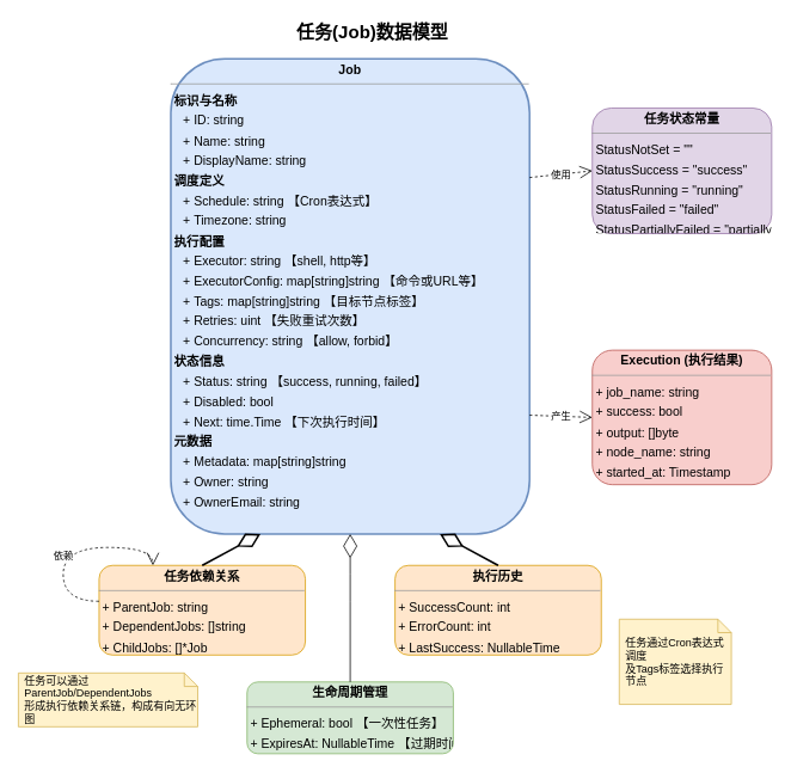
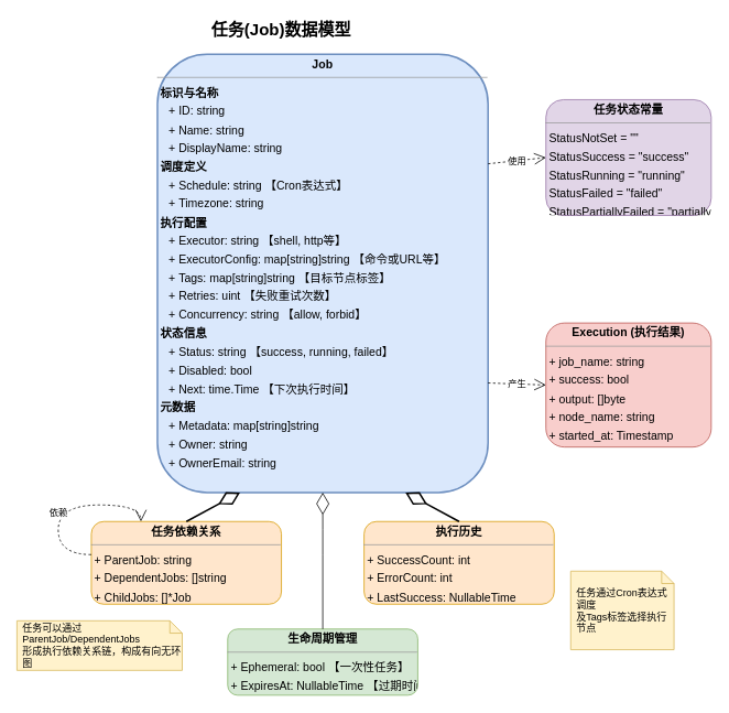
  <mxCell id="0" />
  <mxCell id="1" parent="0" />
- <mxCell id="2" value="&lt;font style=&quot;font-size: 20px;&quot;&gt;&lt;b&gt;任务(Job)数据模型&lt;/b&gt;&lt;/font&gt;" style="text;html=1;strokeColor=none;fillColor=none;align=center;verticalAlign=middle;whiteSpace=wrap;rounded=0;" vertex="1" parent="1"><mxGeometry x="230" y="20" width="370" height="30" as="geometry" /></mxCell>
+ <mxCell id="2" value="&lt;font style=&quot;font-size: 20px;&quot;&gt;&lt;b&gt;任务(Job)数据模型&lt;/b&gt;&lt;/font&gt;" style="text;html=1;strokeColor=none;fillColor=none;align=center;verticalAlign=middle;whiteSpace=wrap;rounded=0;" vertex="1" parent="1"><mxGeometry x="155" y="20" width="370" height="30" as="geometry" /></mxCell>
  <mxCell id="3" value="&lt;p style=&quot;margin:0px;margin-top:4px;text-align:center;&quot;&gt;&lt;b&gt;Job&lt;/b&gt;&lt;/p&gt;&lt;hr size=&quot;1&quot;&gt;&lt;p style=&quot;margin:0 0 0 4px;line-height:1.6;&quot;&gt;&lt;b&gt;标识与名称&lt;/b&gt;&lt;/p&gt;&lt;p style=&quot;margin:0 0 0 14px;line-height:1.6;&quot;&gt;+ ID: string&lt;br&gt;+ Name: string&lt;br&gt;+ DisplayName: string&lt;/p&gt;&lt;p style=&quot;margin:0 0 0 4px;line-height:1.6;&quot;&gt;&lt;b&gt;调度定义&lt;/b&gt;&lt;/p&gt;&lt;p style=&quot;margin:0 0 0 14px;line-height:1.6;&quot;&gt;+ Schedule: string 【Cron表达式】&lt;br&gt;+ Timezone: string&lt;/p&gt;&lt;p style=&quot;margin:0 0 0 4px;line-height:1.6;&quot;&gt;&lt;b&gt;执行配置&lt;/b&gt;&lt;/p&gt;&lt;p style=&quot;margin:0 0 0 14px;line-height:1.6;&quot;&gt;+ Executor: string 【shell, http等】&lt;br&gt;+ ExecutorConfig: map[string]string 【命令或URL等】&lt;br&gt;+ Tags: map[string]string 【目标节点标签】&lt;br&gt;+ Retries: uint 【失败重试次数】&lt;br&gt;+ Concurrency: string 【allow, forbid】&lt;/p&gt;&lt;p style=&quot;margin:0 0 0 4px;line-height:1.6;&quot;&gt;&lt;b&gt;状态信息&lt;/b&gt;&lt;/p&gt;&lt;p style=&quot;margin:0 0 0 14px;line-height:1.6;&quot;&gt;+ Status: string 【success, running, failed】&lt;br&gt;+ Disabled: bool&lt;br&gt;+ Next: time.Time 【下次执行时间】&lt;/p&gt;&lt;p style=&quot;margin:0 0 0 4px;line-height:1.6;&quot;&gt;&lt;b&gt;元数据&lt;/b&gt;&lt;/p&gt;&lt;p style=&quot;margin:0 0 0 14px;line-height:1.6;&quot;&gt;+ Metadata: map[string]string&lt;br&gt;+ Owner: string&lt;br&gt;+ OwnerEmail: string&lt;/p&gt;" style="verticalAlign=top;align=left;overflow=fill;fontSize=14;fontFamily=Helvetica;html=1;rounded=1;shadow=0;comic=0;labelBackgroundColor=none;strokeWidth=2;fillColor=#dae8fc;strokeColor=#6c8ebf;" vertex="1" parent="1"><mxGeometry x="190" y="65" width="400" height="530" as="geometry" /></mxCell>
  <mxCell id="4" value="&lt;p style=&quot;margin:0px;margin-top:4px;text-align:center;&quot;&gt;&lt;b&gt;任务依赖关系&lt;/b&gt;&lt;/p&gt;&lt;hr size=&quot;1&quot;&gt;&lt;p style=&quot;margin:0 0 0 4px;line-height:1.6;&quot;&gt;+ ParentJob: string&lt;br&gt;+ DependentJobs: []string&lt;br&gt;+ ChildJobs: []*Job&lt;/p&gt;" style="verticalAlign=top;align=left;overflow=fill;fontSize=14;fontFamily=Helvetica;html=1;rounded=1;shadow=0;comic=0;labelBackgroundColor=none;strokeWidth=1;fillColor=#ffe6cc;strokeColor=#d79b00;" vertex="1" parent="1"><mxGeometry x="110" y="630" width="230" height="100" as="geometry" /></mxCell>
  <mxCell id="5" value="&lt;p style=&quot;margin:0px;margin-top:4px;text-align:center;&quot;&gt;&lt;b&gt;执行历史&lt;/b&gt;&lt;/p&gt;&lt;hr size=&quot;1&quot;&gt;&lt;p style=&quot;margin:0 0 0 4px;line-height:1.6;&quot;&gt;+ SuccessCount: int&lt;br&gt;+ ErrorCount: int&lt;br&gt;+ LastSuccess: NullableTime&lt;br&gt;+ LastError: NullableTime&lt;/p&gt;" style="verticalAlign=top;align=left;overflow=fill;fontSize=14;fontFamily=Helvetica;html=1;rounded=1;shadow=0;comic=0;labelBackgroundColor=none;strokeWidth=1;fillColor=#ffe6cc;strokeColor=#d79b00;" vertex="1" parent="1"><mxGeometry x="440" y="630" width="230" height="100" as="geometry" /></mxCell>
  <mxCell id="6" value="&lt;p style=&quot;margin:0px;margin-top:4px;text-align:center;&quot;&gt;&lt;b&gt;生命周期管理&lt;/b&gt;&lt;/p&gt;&lt;hr size=&quot;1&quot;&gt;&lt;p style=&quot;margin:0 0 0 4px;line-height:1.6;&quot;&gt;+ Ephemeral: bool 【一次性任务】&lt;br&gt;+ ExpiresAt: NullableTime 【过期时间】&lt;/p&gt;" style="verticalAlign=top;align=left;overflow=fill;fontSize=14;fontFamily=Helvetica;html=1;rounded=1;shadow=0;comic=0;labelBackgroundColor=none;strokeWidth=1;fillColor=#d5e8d4;strokeColor=#82b366;" vertex="1" parent="1"><mxGeometry x="275" y="760" width="230" height="80" as="geometry" /></mxCell>
  <mxCell id="7" value="&lt;p style=&quot;margin:0px;margin-top:4px;text-align:center;&quot;&gt;&lt;b&gt;Execution (执行结果)&lt;/b&gt;&lt;/p&gt;&lt;hr size=&quot;1&quot;&gt;&lt;p style=&quot;margin:0 0 0 4px;line-height:1.6;&quot;&gt;+ job_name: string&lt;br&gt;+ success: bool&lt;br&gt;+ output: []byte&lt;br&gt;+ node_name: string&lt;br&gt;+ started_at: Timestamp&lt;br&gt;+ finished_at: Timestamp&lt;/p&gt;" style="verticalAlign=top;align=left;overflow=fill;fontSize=14;fontFamily=Helvetica;html=1;rounded=1;shadow=0;comic=0;labelBackgroundColor=none;strokeWidth=1;fillColor=#f8cecc;strokeColor=#b85450;" vertex="1" parent="1"><mxGeometry x="660" y="390" width="200" height="150" as="geometry" /></mxCell>
  <mxCell id="8" value="&lt;p style=&quot;margin:0px;margin-top:4px;text-align:center;&quot;&gt;&lt;b&gt;任务状态常量&lt;/b&gt;&lt;/p&gt;&lt;hr size=&quot;1&quot;&gt;&lt;p style=&quot;margin:0 0 0 4px;line-height:1.6;&quot;&gt;StatusNotSet = &quot;&quot;&lt;br&gt;StatusSuccess = &quot;success&quot;&lt;br&gt;StatusRunning = &quot;running&quot;&lt;br&gt;StatusFailed = &quot;failed&quot;&lt;br&gt;StatusPartiallyFailed = &quot;partially_failed&quot;&lt;/p&gt;" style="verticalAlign=top;align=left;overflow=fill;fontSize=14;fontFamily=Helvetica;html=1;rounded=1;shadow=0;comic=0;labelBackgroundColor=none;strokeWidth=1;fillColor=#e1d5e7;strokeColor=#9673a6;" vertex="1" parent="1"><mxGeometry x="660" width="200" height="140" as="geometry" y="120" /></mxCell>
  <mxCell id="9" value="" style="endArrow=diamondThin;endFill=0;endSize=24;html=1;rounded=0;exitX=0.5;exitY=0;exitDx=0;exitDy=0;entryX=0.25;entryY=1;entryDx=0;entryDy=0;strokeWidth=2;" edge="1" parent="1" source="4" target="3"><mxGeometry width="160" relative="1" as="geometry"><mxPoint x="520" y="520" as="sourcePoint" /><mxPoint x="680" y="520" as="targetPoint" /></mxGeometry></mxCell>
  <mxCell id="10" value="" style="endArrow=diamondThin;endFill=0;endSize=24;html=1;rounded=0;exitX=0.5;exitY=0;exitDx=0;exitDy=0;entryX=0.75;entryY=1;entryDx=0;entryDy=0;strokeWidth=2;" edge="1" parent="1" source="5" target="3"><mxGeometry width="160" relative="1" as="geometry"><mxPoint x="520" y="520" as="sourcePoint" /><mxPoint x="680" y="520" as="targetPoint" /></mxGeometry></mxCell>
  <mxCell id="11" value="" style="endArrow=diamondThin;endFill=0;endSize=24;html=1;rounded=0;exitX=0.5;exitY=0;exitDx=0;exitDy=0;entryX=0.5;entryY=1;entryDx=0;entryDy=0;strokeWidth=1;" edge="1" parent="1" source="6" target="3"><mxGeometry width="160" relative="1" as="geometry"><mxPoint x="520" y="520" as="sourcePoint" /><mxPoint x="680" y="520" as="targetPoint" /><Array as="points"><mxPoint x="390" y="670" /><mxPoint x="390" y="640" /></Array></mxGeometry></mxCell>
  <mxCell id="12" value="使用" style="endArrow=open;endFill=0;endSize=12;html=1;rounded=0;exitX=1;exitY=0.25;exitDx=0;exitDy=0;entryX=0;entryY=0.5;entryDx=0;entryDy=0;dashed=1;strokeWidth=1;" edge="1" parent="1" source="3" target="8"><mxGeometry width="160" relative="1" as="geometry"><mxPoint x="520" y="520" as="sourcePoint" /><mxPoint x="680" y="520" as="targetPoint" /></mxGeometry></mxCell>
  <mxCell id="13" value="产生" style="endArrow=open;endFill=0;endSize=12;html=1;rounded=0;exitX=1;exitY=0.75;exitDx=0;exitDy=0;entryX=0;entryY=0.5;entryDx=0;entryDy=0;dashed=1;strokeWidth=1;" edge="1" parent="1" source="3" target="7"><mxGeometry width="160" relative="1" as="geometry"><mxPoint x="520" y="520" as="sourcePoint" /><mxPoint x="680" y="520" as="targetPoint" /></mxGeometry></mxCell>
  <mxCell id="14" value="依赖" style="endArrow=open;endFill=0;endSize=12;html=1;rounded=0;edgeStyle=orthogonalEdgeStyle;curved=1;strokeWidth=1;dashed=1;" edge="1" parent="1"><mxGeometry x="-0.095" y="-10" width="160" relative="1" as="geometry"><mxPoint x="110" y="670" as="sourcePoint" /><mxPoint x="170" y="630" as="targetPoint" /><Array as="points"><mxPoint x="70" y="670" /><mxPoint x="70" y="610" /><mxPoint x="170" y="610" /></Array><mxPoint as="offset" /></mxGeometry></mxCell>
  <mxCell id="15" value="任务可以通过ParentJob/DependentJobs&#10;形成执行依赖关系链，构成有向无环图" style="shape=note;size=15;align=left;spacingLeft=5;html=1;whiteSpace=wrap;fillColor=#fff2cc;strokeColor=#d6b656;" vertex="1" parent="1"><mxGeometry x="20" y="750" width="200" height="60" as="geometry" /></mxCell>
  <mxCell id="16" value="任务通过Cron表达式调度&#10;及Tags标签选择执行节点" style="shape=note;size=15;align=left;spacingLeft=5;html=1;whiteSpace=wrap;fillColor=#fff2cc;strokeColor=#d6b656;" vertex="1" parent="1"><mxGeometry x="690" y="690" width="125" height="95" as="geometry" /></mxCell>
